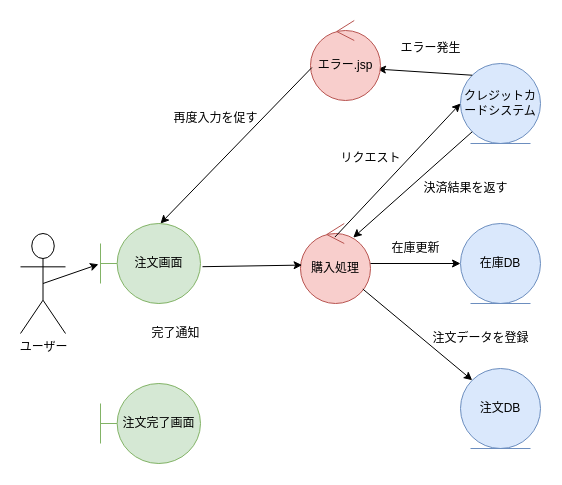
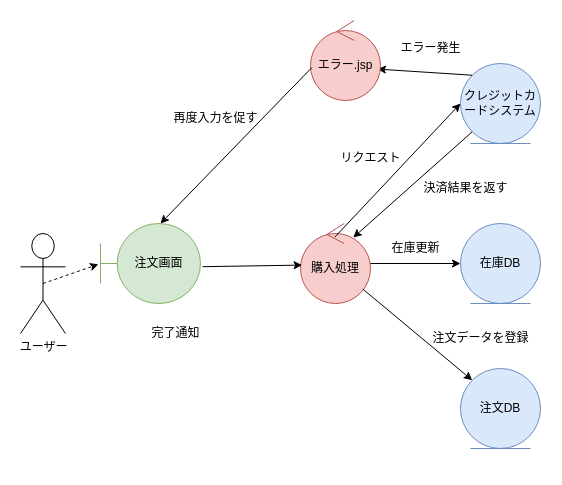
  <mxCell id="0" />
  <mxCell id="1" parent="0" />
  <mxCell id="2" value="ユーザー" style="shape=umlActor;verticalLabelPosition=bottom;verticalAlign=top;html=1;" vertex="1" parent="1"><mxGeometry x="20" y="233" width="45" height="100" as="geometry" /></mxCell>
  <mxCell id="3" value="注文画面" style="shape=umlBoundary;whiteSpace=wrap;html=1;fillColor=#d5e8d4;strokeColor=#82b366;" vertex="1" parent="1"><mxGeometry x="100" y="223" width="100" height="80" as="geometry" /></mxCell>
- <mxCell id="4" value="" style="endArrow=classic;html=1;exitX=0.5;exitY=0.5;exitDx=0;exitDy=0;exitPerimeter=0;entryX=-0.02;entryY=0.51;entryDx=0;entryDy=0;entryPerimeter=0;" edge="1" parent="1" source="2" target="3"><mxGeometry width="50" height="50" relative="1" as="geometry"><mxPoint x="180" y="343" as="sourcePoint" /><mxPoint x="230" y="293" as="targetPoint" /></mxGeometry></mxCell>
+ <mxCell id="4" value="" style="endArrow=classic;html=1;exitX=0.5;exitY=0.5;exitDx=0;exitDy=0;exitPerimeter=0;entryX=-0.02;entryY=0.51;entryDx=0;entryDy=0;entryPerimeter=0;dashed=1;" edge="1" parent="1" source="2" target="3"><mxGeometry width="50" height="50" relative="1" as="geometry"><mxPoint x="180" y="343" as="sourcePoint" /><mxPoint x="230" y="293" as="targetPoint" /></mxGeometry></mxCell>
  <mxCell id="5" value="購入処理" style="ellipse;shape=umlControl;whiteSpace=wrap;html=1;fillColor=#f8cecc;strokeColor=#b85450;" vertex="1" parent="1"><mxGeometry x="300" y="223" width="70" height="80" as="geometry" /></mxCell>
  <mxCell id="6" value="" style="endArrow=classic;html=1;exitX=1.02;exitY=0.54;exitDx=0;exitDy=0;exitPerimeter=0;entryX=0.023;entryY=0.52;entryDx=0;entryDy=0;entryPerimeter=0;" edge="1" parent="1" source="3" target="5"><mxGeometry width="50" height="50" relative="1" as="geometry"><mxPoint x="45" y="273" as="sourcePoint" /><mxPoint x="138" y="274" as="targetPoint" /></mxGeometry></mxCell>
  <mxCell id="7" value="在庫DB" style="ellipse;shape=umlEntity;whiteSpace=wrap;html=1;fillColor=#dae8fc;strokeColor=#6c8ebf;" vertex="1" parent="1"><mxGeometry x="460" y="223" width="80" height="80" as="geometry" /></mxCell>
  <mxCell id="8" value="" style="endArrow=classic;html=1;entryX=0;entryY=0.5;entryDx=0;entryDy=0;" edge="1" parent="1" source="5" target="7"><mxGeometry width="50" height="50" relative="1" as="geometry"><mxPoint x="45" y="273" as="sourcePoint" /><mxPoint x="138" y="274" as="targetPoint" /></mxGeometry></mxCell>
  <mxCell id="9" value="注文DB" style="ellipse;shape=umlEntity;whiteSpace=wrap;html=1;fillColor=#dae8fc;strokeColor=#6c8ebf;" vertex="1" parent="1"><mxGeometry x="460" y="368" width="80" height="80" as="geometry" /></mxCell>
  <mxCell id="10" value="" style="endArrow=classic;html=1;exitX=0.891;exitY=0.82;exitDx=0;exitDy=0;exitPerimeter=0;entryX=0;entryY=0;entryDx=0;entryDy=0;" edge="1" parent="1" source="5" target="9"><mxGeometry width="50" height="50" relative="1" as="geometry"><mxPoint x="45" y="273" as="sourcePoint" /><mxPoint x="138" y="274" as="targetPoint" /></mxGeometry></mxCell>
  <mxCell id="11" value="エラー発生" style="text;html=1;align=center;verticalAlign=middle;resizable=0;points=[];autosize=1;strokeColor=none;fillColor=none;" vertex="1" parent="1"><mxGeometry x="390" y="33" width="80" height="30" as="geometry" /></mxCell>
  <mxCell id="12" value="クレジットカードシステム" style="ellipse;shape=umlEntity;whiteSpace=wrap;html=1;fillColor=#dae8fc;strokeColor=#6c8ebf;" vertex="1" parent="1"><mxGeometry x="460" y="63" width="80" height="80" as="geometry" /></mxCell>
  <mxCell id="13" value="" style="endArrow=classic;html=1;exitX=0.491;exitY=0.17;exitDx=0;exitDy=0;exitPerimeter=0;entryX=0;entryY=0.5;entryDx=0;entryDy=0;" edge="1" parent="1" source="5" target="12"><mxGeometry width="50" height="50" relative="1" as="geometry"><mxPoint x="242" y="276" as="sourcePoint" /><mxPoint x="312" y="275" as="targetPoint" /></mxGeometry></mxCell>
  <mxCell id="14" value="リクエスト" style="text;html=1;align=center;verticalAlign=middle;resizable=0;points=[];autosize=1;strokeColor=none;fillColor=none;" vertex="1" parent="1"><mxGeometry x="330" y="143" width="80" height="30" as="geometry" /></mxCell>
  <mxCell id="15" value="在庫更新" style="text;html=1;align=center;verticalAlign=middle;resizable=0;points=[];autosize=1;strokeColor=none;fillColor=none;" vertex="1" parent="1"><mxGeometry x="380" y="233" width="70" height="30" as="geometry" /></mxCell>
  <mxCell id="16" value="注文データを登録" style="text;html=1;align=center;verticalAlign=middle;resizable=0;points=[];autosize=1;strokeColor=none;fillColor=none;" vertex="1" parent="1"><mxGeometry x="420" y="323" width="120" height="30" as="geometry" /></mxCell>
  <mxCell id="17" value="" style="endArrow=classic;html=1;entryX=0.753;entryY=0.176;entryDx=0;entryDy=0;entryPerimeter=0;exitX=0;exitY=1;exitDx=0;exitDy=0;" edge="1" parent="1" source="12" target="5"><mxGeometry width="50" height="50" relative="1" as="geometry"><mxPoint x="520" y="173" as="sourcePoint" /><mxPoint x="470" y="113" as="targetPoint" /></mxGeometry></mxCell>
  <mxCell id="18" value="&lt;div&gt;再度入力を促す&lt;/div&gt;" style="text;html=1;align=center;verticalAlign=middle;resizable=0;points=[];autosize=1;strokeColor=none;fillColor=none;" vertex="1" parent="1"><mxGeometry x="160" y="103" width="110" height="30" as="geometry" /></mxCell>
  <mxCell id="19" value="決済結果を返す" style="text;html=1;align=center;verticalAlign=middle;resizable=0;points=[];autosize=1;strokeColor=none;fillColor=none;" vertex="1" parent="1"><mxGeometry x="410" y="173" width="110" height="30" as="geometry" /></mxCell>
  <mxCell id="20" value="" style="endArrow=classic;html=1;exitX=0;exitY=0;exitDx=0;exitDy=0;entryX=0.957;entryY=0.57;entryDx=0;entryDy=0;entryPerimeter=0;" edge="1" parent="1" source="12"><mxGeometry width="50" height="50" relative="1" as="geometry"><mxPoint x="212" y="276" as="sourcePoint" /><mxPoint x="376.99" y="68.6" as="targetPoint" /></mxGeometry></mxCell>
  <mxCell id="21" value="エラー.jsp" style="ellipse;shape=umlControl;whiteSpace=wrap;html=1;fillColor=#f8cecc;strokeColor=#b85450;" vertex="1" parent="1"><mxGeometry x="310" width="70" height="80" as="geometry" y="20" /></mxCell>
  <mxCell id="22" value="" style="endArrow=classic;html=1;exitX=0.02;exitY=0.55;exitDx=0;exitDy=0;exitPerimeter=0;entryX=0.6;entryY=0;entryDx=0;entryDy=0;entryPerimeter=0;" edge="1" parent="1" target="3"><mxGeometry width="50" height="50" relative="1" as="geometry"><mxPoint x="311.4" y="67" as="sourcePoint" /><mxPoint x="312" y="275" as="targetPoint" /></mxGeometry></mxCell>
- <mxCell id="23" value="注文完了画面" style="shape=umlBoundary;whiteSpace=wrap;html=1;fillColor=#d5e8d4;strokeColor=#82b366;" vertex="1" parent="1"><mxGeometry x="100" y="383" width="100" height="80" as="geometry" /></mxCell>
  <mxCell id="24" value="完了通知" style="text;html=1;align=center;verticalAlign=middle;resizable=0;points=[];autosize=1;strokeColor=none;fillColor=none;" vertex="1" parent="1"><mxGeometry x="140" y="318" width="70" height="30" as="geometry" /></mxCell>
